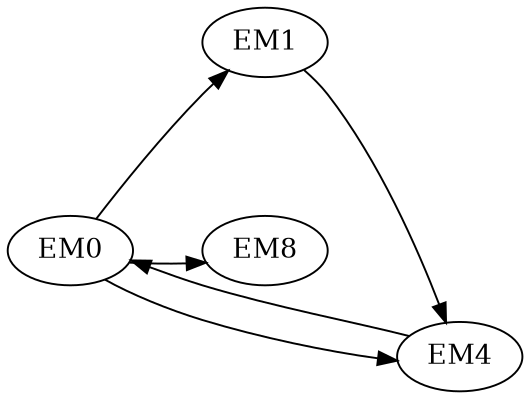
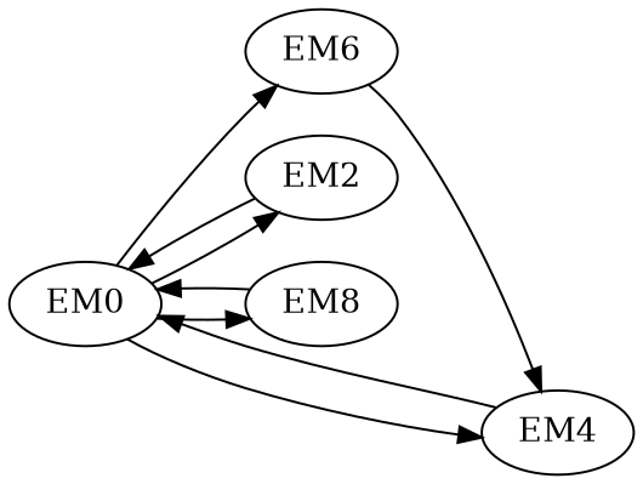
  digraph {
    rankdir=LR
    EM0
-   EM1
+   EM1 [label=EM6]
+   EM2
    n4 [label=EM8]
    EM4
    EM0 -> EM1
+   EM0 -> EM2
    EM0 -> n4
    EM0 -> EM4
    EM1 -> EM4
+   EM2 -> EM0
+   n4 -> EM0
    EM4 -> EM0
  }
